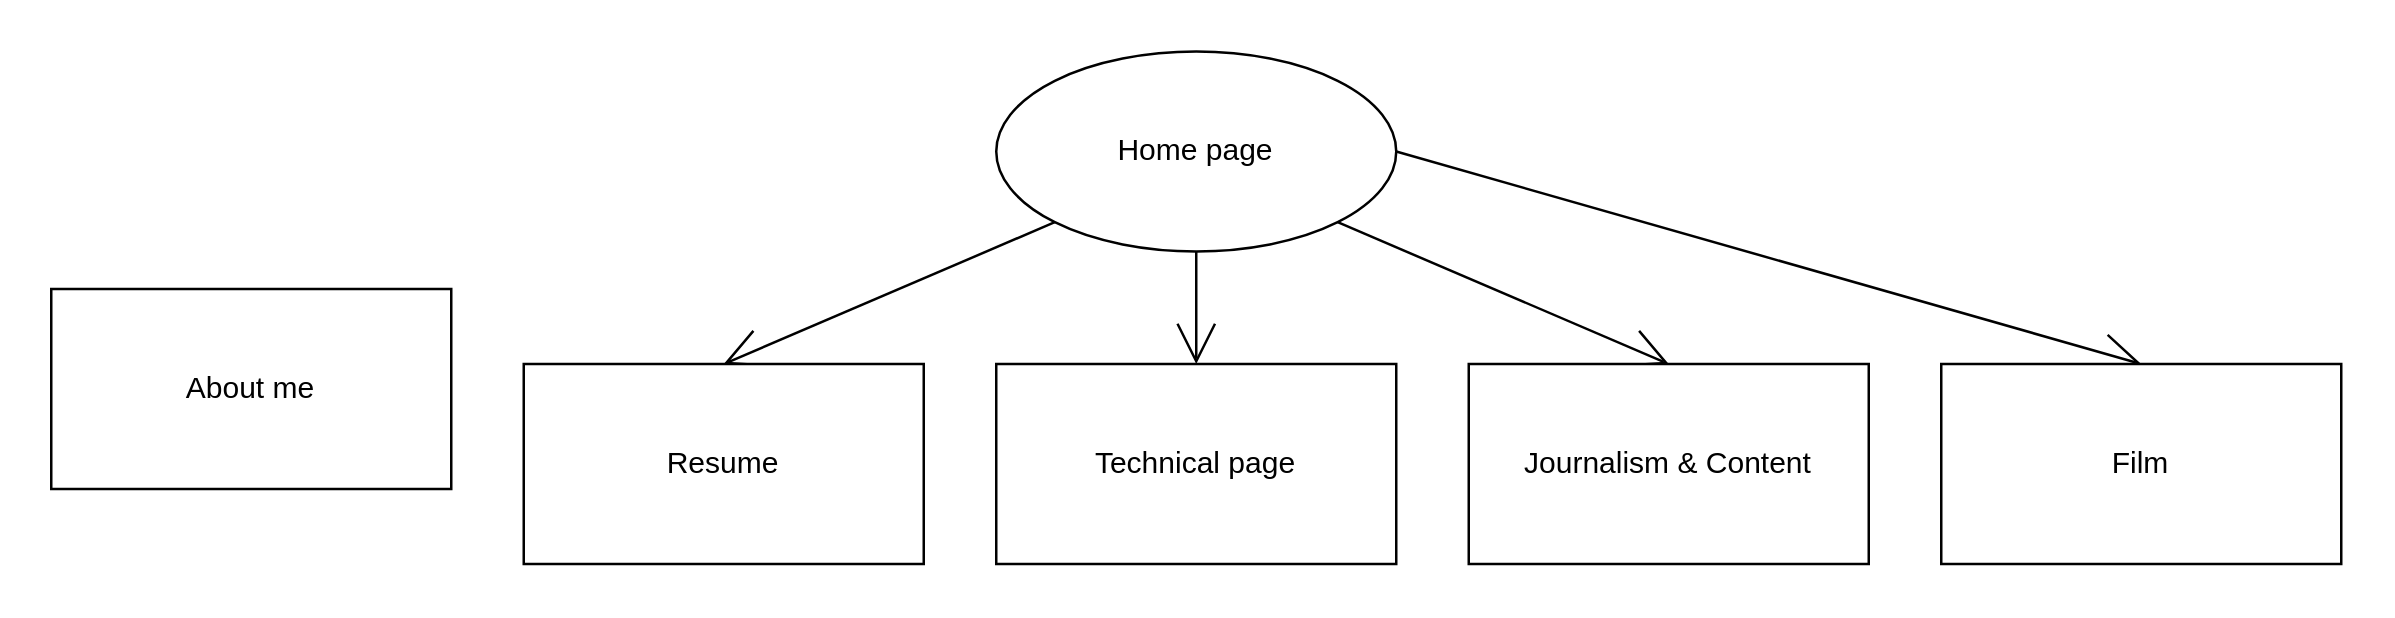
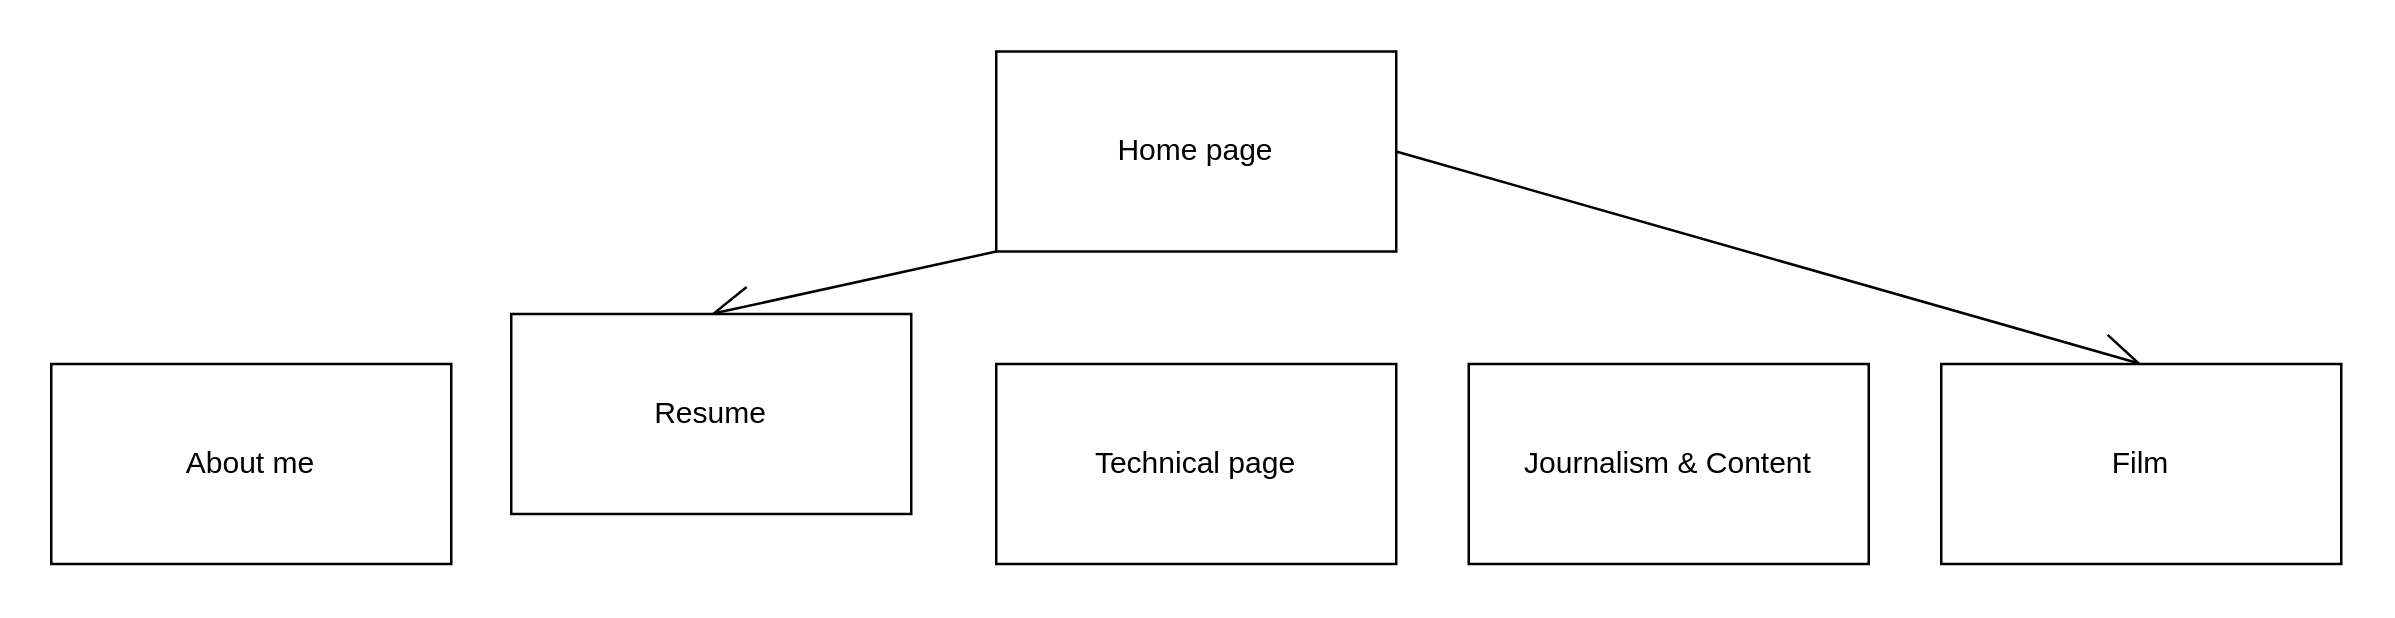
  <mxCell id="0" />
  <mxCell id="1" parent="0" />
  <mxCell id="2" style="edgeStyle=none;curved=1;rounded=0;orthogonalLoop=1;jettySize=auto;html=1;exitX=0;exitY=1;exitDx=0;exitDy=0;entryX=0.5;entryY=0;entryDx=0;entryDy=0;endArrow=open;startSize=14;endSize=14;sourcePerimeterSpacing=8;targetPerimeterSpacing=8;" edge="1" parent="1" source="6" target="11"><mxGeometry relative="1" as="geometry" /></mxCell>
- <mxCell id="3" style="edgeStyle=none;curved=1;rounded=0;orthogonalLoop=1;jettySize=auto;html=1;exitX=0.5;exitY=1;exitDx=0;exitDy=0;entryX=0.5;entryY=0;entryDx=0;entryDy=0;endArrow=open;startSize=14;endSize=14;sourcePerimeterSpacing=8;targetPerimeterSpacing=8;" edge="1" parent="1" source="6" target="9"><mxGeometry relative="1" as="geometry" /></mxCell>
- <mxCell id="4" style="edgeStyle=none;curved=1;rounded=0;orthogonalLoop=1;jettySize=auto;html=1;exitX=1;exitY=1;exitDx=0;exitDy=0;entryX=0.5;entryY=0;entryDx=0;entryDy=0;endArrow=open;startSize=14;endSize=14;sourcePerimeterSpacing=8;targetPerimeterSpacing=8;" edge="1" parent="1" source="6" target="8"><mxGeometry relative="1" as="geometry" /></mxCell>
  <mxCell id="5" style="edgeStyle=none;curved=1;rounded=0;orthogonalLoop=1;jettySize=auto;html=1;exitX=1;exitY=0.5;exitDx=0;exitDy=0;entryX=0.5;entryY=0;entryDx=0;entryDy=0;endArrow=open;startSize=14;endSize=14;sourcePerimeterSpacing=8;targetPerimeterSpacing=8;" edge="1" parent="1" source="6" target="7"><mxGeometry relative="1" as="geometry" /></mxCell>
- <mxCell id="6" value="Home page" style="ellipse;whiteSpace=wrap;html=1;hachureGap=4;" vertex="1" parent="1"><mxGeometry x="398" y="20" width="160" height="80" as="geometry" /></mxCell>
+ <mxCell id="6" value="Home page" style="rounded=0;whiteSpace=wrap;html=1;hachureGap=4;" vertex="1" parent="1"><mxGeometry x="398" y="20" width="160" height="80" as="geometry" /></mxCell>
  <mxCell id="7" value="Film" style="rounded=0;whiteSpace=wrap;html=1;hachureGap=4;" vertex="1" parent="1"><mxGeometry x="776" y="145" width="160" height="80" as="geometry" /></mxCell>
  <mxCell id="8" value="Journalism &amp;amp; Content" style="rounded=0;whiteSpace=wrap;html=1;hachureGap=4;" vertex="1" parent="1"><mxGeometry x="587" y="145" width="160" height="80" as="geometry" /></mxCell>
  <mxCell id="9" value="Technical page" style="rounded=0;whiteSpace=wrap;html=1;hachureGap=4;" vertex="1" parent="1"><mxGeometry x="398" y="145" width="160" height="80" as="geometry" /></mxCell>
- <mxCell id="10" value="About me" style="rounded=0;whiteSpace=wrap;html=1;hachureGap=4;" vertex="1" parent="1"><mxGeometry x="20" y="115" width="160" height="80" as="geometry" /></mxCell>
- <mxCell id="11" value="Resume" style="rounded=0;whiteSpace=wrap;html=1;hachureGap=4;" vertex="1" parent="1"><mxGeometry x="209" y="145" width="160" height="80" as="geometry" /></mxCell>
+ <mxCell id="10" value="About me" style="rounded=0;whiteSpace=wrap;html=1;hachureGap=4;" vertex="1" parent="1"><mxGeometry x="20" y="145" width="160" height="80" as="geometry" /></mxCell>
+ <mxCell id="11" value="Resume" style="rounded=0;whiteSpace=wrap;html=1;hachureGap=4;" vertex="1" parent="1"><mxGeometry x="204" y="125" width="160" height="80" as="geometry" /></mxCell>
